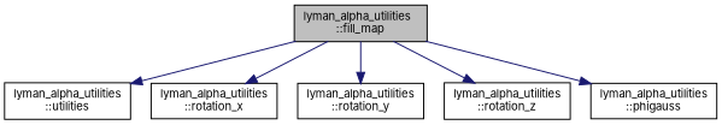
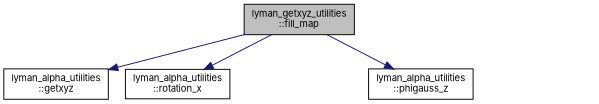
  digraph {
    fontname=Inter
    rankdir=TB
    node [color=black fillcolor=white fontname=Inter fontsize=10 shape=record style=filled]
    edge [color=midnightblue fontname=Inter fontsize=10 labelfontname=Helvetica labelfontsize=10 style=solid]
-   n1 [fillcolor=grey75 fontcolor=black height=0.2 label="lyman_alpha_utilities\l::fill_map" width=0.4]
-   n2 [height=0.2 label="lyman_alpha_utilities\l::utilities" width=0.4]
+   n1 [fillcolor=grey75 fontcolor=black height=0.2 label="lyman_getxyz_utilities\l::fill_map" width=0.4]
+   n2 [height=0.2 label="lyman_alpha_utilities\l::getxyz" width=0.4]
    n3 [height=0.2 label="lyman_alpha_utilities\l::rotation_x" width=0.4]
-   n4 [height=0.2 label="lyman_alpha_utilities\l::rotation_y" width=0.4]
-   n5 [height=0.2 label="lyman_alpha_utilities\l::rotation_z" width=0.4]
-   n6 [height=0.2 label="lyman_alpha_utilities\l::phigauss" width=0.4]
+   n5 [height=0.2 label="lyman_alpha_utilities\l::phigauss_z" width=0.4]
    n1 -> n2
    n1 -> n3
-   n1 -> n4
    n1 -> n5
-   n1 -> n6
  }
